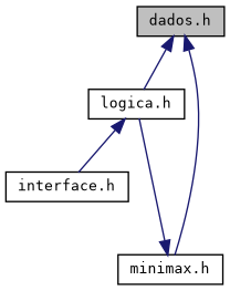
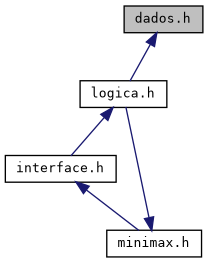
  digraph {
    fontname="DejaVu Sans Mono"
    node [color=black fillcolor=white fontname="DejaVu Sans Mono" fontsize=10 shape=record style=filled]
    edge [color=midnightblue dir=back fontname="DejaVu Sans Mono" fontsize=10 labelfontname=Helvetica labelfontsize=10 style=solid]
    n1 [fillcolor=grey75 fontcolor=black height=0.2 label="dados.h" width=0.4]
    n2 [height=0.2 label="logica.h" width=0.4]
    n3 [height=0.2 label="minimax.h" width=0.4]
    n4 [height=0.2 label="interface.h" width=0.4]
    n1 -> n2
-   n1 -> n3
+   n4 -> n3
    n2 -> n4
    n3 -> n2
  }
